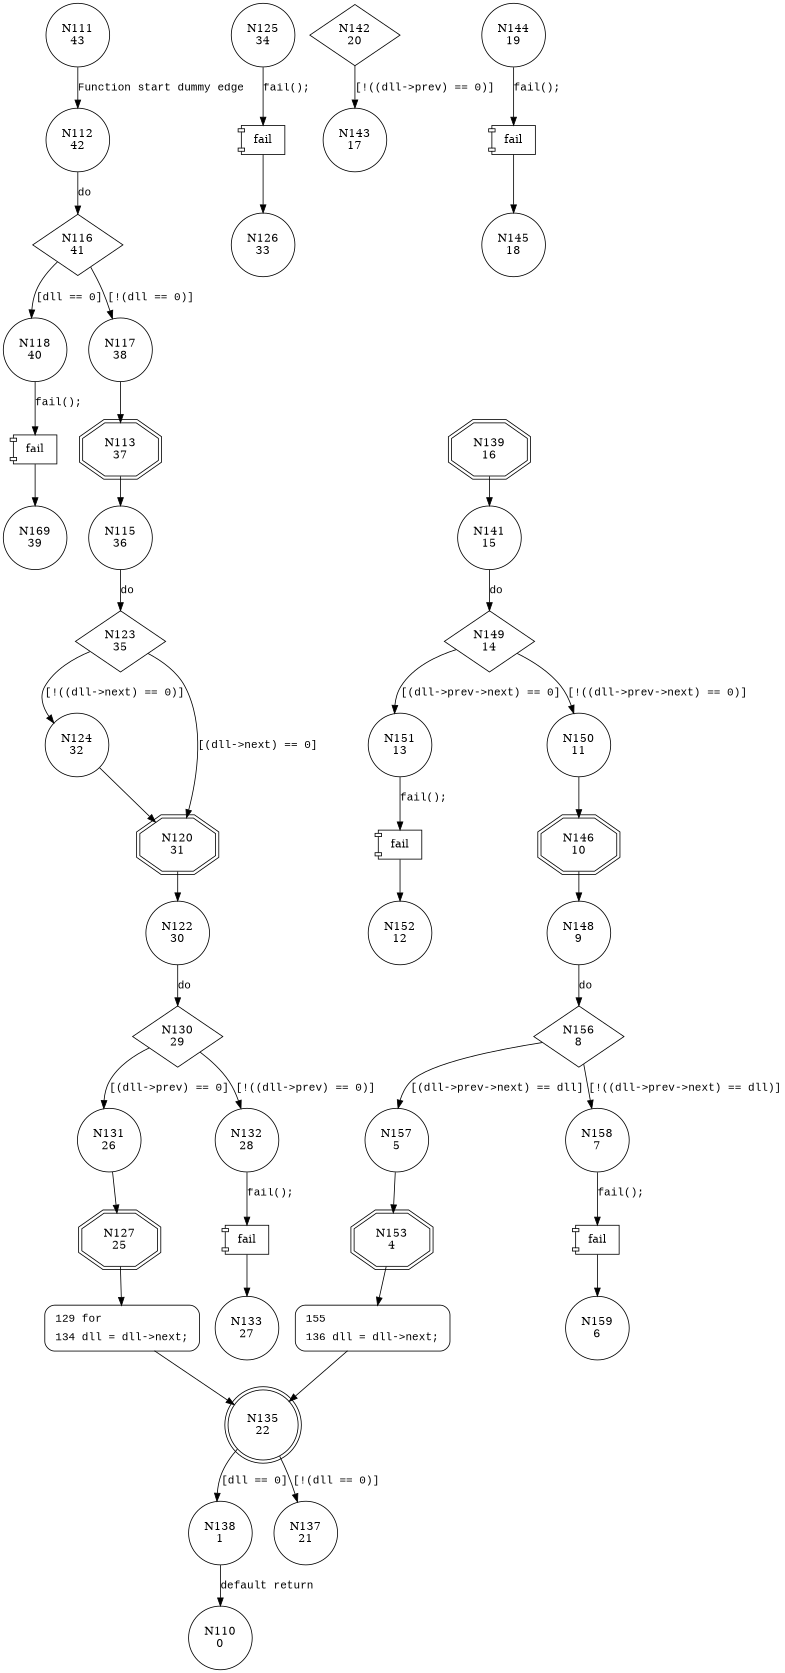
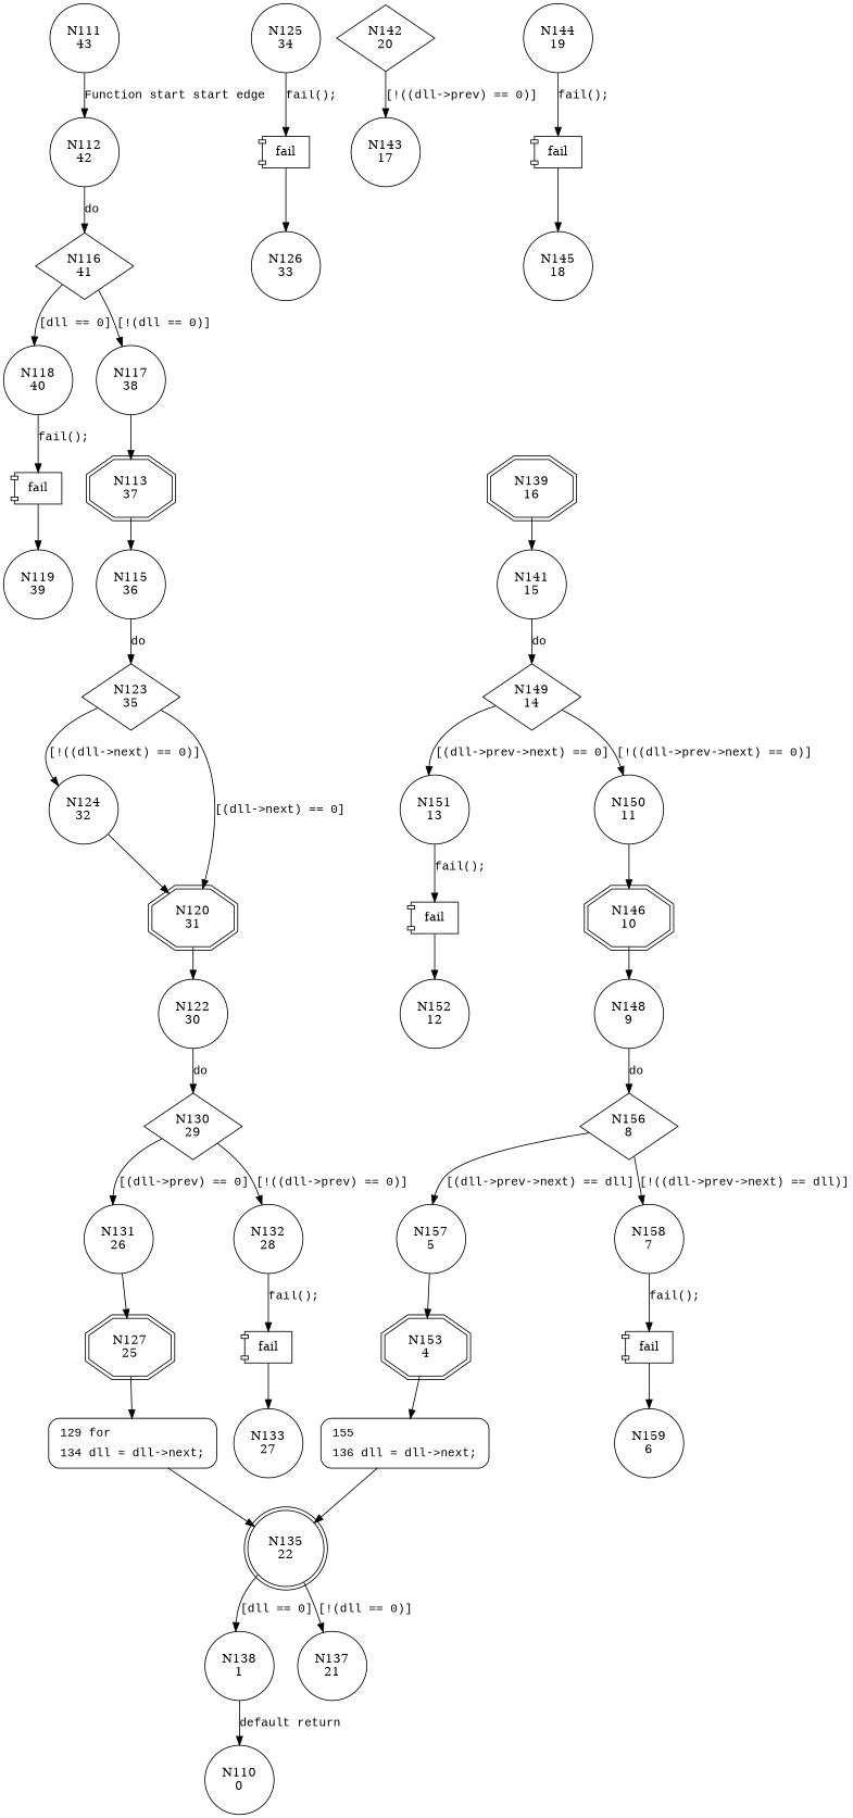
  digraph {
    node [shape=circle]
    edge [fontname="Courier New"]
    n1 [label="N111\n43"]
    n2 [label="N112\n42"]
    n3 [label="N116\n41" shape=diamond]
    n4 [label="N118\n40"]
    n5 [label="N117\n38"]
    n6 [label=fail shape=component]
    n7 [label="N113\n37" shape=doubleoctagon]
-   n8 [label="N169\n39"]
+   n8 [label="N119\n39"]
    n9 [label="N115\n36"]
    n10 [label="N123\n35" shape=diamond]
    n11 [label="N124\n32"]
    n12 [label="N120\n31" shape=doubleoctagon]
    n13 [label="N125\n34"]
    n14 [label=fail shape=component]
    n15 [label="N126\n33"]
    n16 [label="N122\n30"]
    n17 [label="N130\n29" shape=diamond]
    n18 [label="N131\n26"]
    n19 [label="N132\n28"]
    n20 [label="N127\n25" shape=doubleoctagon]
    n21 [label=fail shape=component]
    n22 [fillcolor=white fontname="Courier New" label=<<table border="0" cellborder="0" cellpadding="3" bgcolor="white"><tr><td align="right">129</td><td align="left">for</td></tr><tr><td align="right">134</td><td align="left">dll = dll-&gt;next;</td></tr></table>> penwidth=1 shape=Mrecord style="filled,bold"]
    n23 [label="N133\n27"]
    n24 [label="N135\n22" shape=doublecircle]
    n25 [label="N138\n1"]
    n26 [label="N137\n21"]
    n27 [label="N110\n0"]
    n28 [label="N142\n20" shape=diamond]
    n29 [label="N143\n17"]
    n30 [label="N144\n19"]
    n31 [label=fail shape=component]
    n32 [label="N145\n18"]
    n33 [label="N139\n16" shape=doubleoctagon]
    n34 [label="N141\n15"]
    n35 [label="N149\n14" shape=diamond]
    n36 [label="N151\n13"]
    n37 [label="N150\n11"]
    n38 [label=fail shape=component]
    n39 [label="N146\n10" shape=doubleoctagon]
    n40 [label="N152\n12"]
    n41 [label="N148\n9"]
    n42 [label="N156\n8" shape=diamond]
    n43 [label="N157\n5"]
    n44 [label="N158\n7"]
    n45 [label="N153\n4" shape=doubleoctagon]
    n46 [label=fail shape=component]
    n47 [fillcolor=white fontname="Courier New" label=<<table border="0" cellborder="0" cellpadding="3" bgcolor="white"><tr><td align="right">155</td><td align="left"></td></tr><tr><td align="right">136</td><td align="left">dll = dll-&gt;next;</td></tr></table>> penwidth=1 shape=Mrecord style="filled,bold"]
    n48 [label="N159\n6"]
-   n1 -> n2 [label="Function start dummy edge"]
+   n1 -> n2 [label="Function start start edge"]
    n2 -> n3 [label=do]
    n3 -> n4 [label="[dll == 0]"]
    n3 -> n5 [label="[!(dll == 0)]"]
    n4 -> n6 [label="fail();"]
    n5 -> n7
    n6 -> n8
    n7 -> n9
    n9 -> n10 [label=do]
    n10 -> n11 [label="[!((dll->next) == 0)]"]
    n10 -> n12 [label="[(dll->next) == 0]"]
    n11 -> n12
    n12 -> n16
    n13 -> n14 [label="fail();"]
    n14 -> n15
    n16 -> n17 [label=do]
    n17 -> n18 [label="[(dll->prev) == 0]"]
    n17 -> n19 [label="[!((dll->prev) == 0)]"]
    n18 -> n20
    n19 -> n21 [label="fail();"]
    n20 -> n22
    n21 -> n23
    n22 -> n24 [fontname=""]
    n24 -> n25 [label="[dll == 0]"]
    n24 -> n26 [label="[!(dll == 0)]"]
    n25 -> n27 [label="default return"]
    n28 -> n29 [label="[!((dll->prev) == 0)]"]
    n30 -> n31 [label="fail();"]
    n31 -> n32
    n33 -> n34
    n34 -> n35 [label=do]
    n35 -> n36 [label="[(dll->prev->next) == 0]"]
    n35 -> n37 [label="[!((dll->prev->next) == 0)]"]
    n36 -> n38 [label="fail();"]
    n37 -> n39
    n38 -> n40
    n39 -> n41
    n41 -> n42 [label=do]
    n42 -> n43 [label="[(dll->prev->next) == dll]"]
    n42 -> n44 [label="[!((dll->prev->next) == dll)]"]
    n43 -> n45
    n44 -> n46 [label="fail();"]
    n45 -> n47
    n46 -> n48
    n47 -> n24 [fontname=""]
  }
